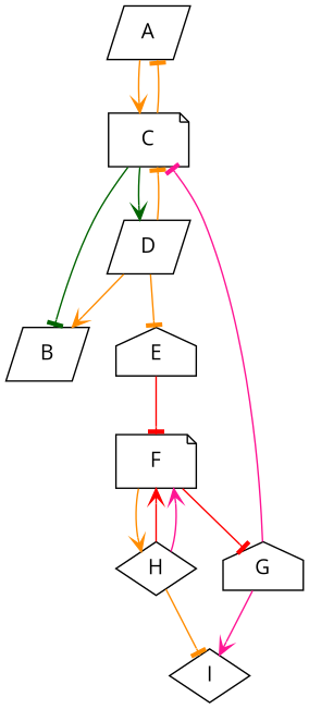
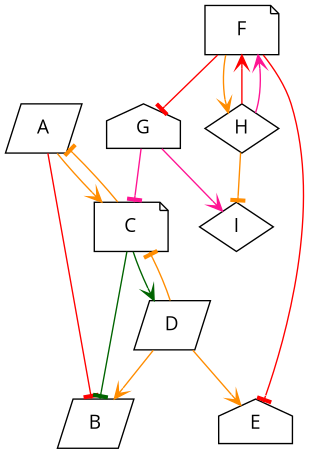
  digraph {
    fontname="Open Sans"
    node [fontname="Open Sans" shape=parallelogram]
    edge [arrowhead=tee color=darkorange fontname="Open Sans"]
    A
    B
    C [shape=note]
    D
    E [shape=house]
    F [shape=note]
    G [shape=house]
    H [shape=diamond]
    I [shape=diamond]
+   A -> B [color=red]
    A -> C [arrowhead=vee]
    C -> A
    C -> B [color=darkgreen]
    C -> D [arrowhead=vee color=darkgreen]
    D -> B [arrowhead=vee]
    D -> C
-   D -> E
-   E -> F [color=red]
+   D -> E [arrowhead=vee]
+   F -> E [color=red]
    F -> G [color=red]
    F -> H [arrowhead=vee]
    G -> C [color=deeppink]
    G -> I [arrowhead=vee color=deeppink]
    H -> F [arrowhead=vee color=red]
    H -> F [arrowhead=vee color=deeppink]
    H -> I
  }
